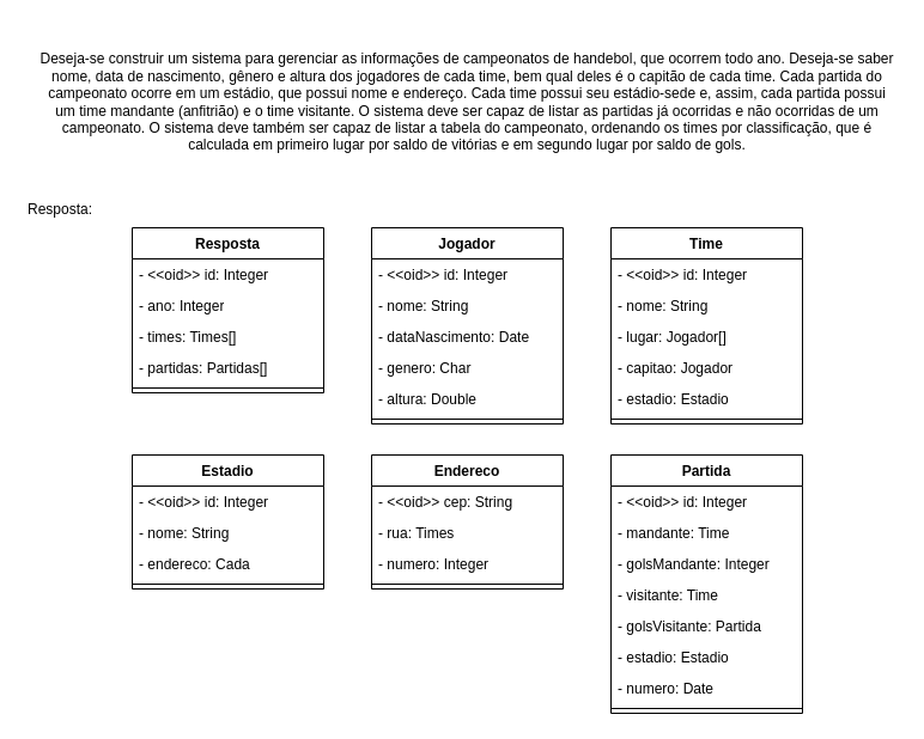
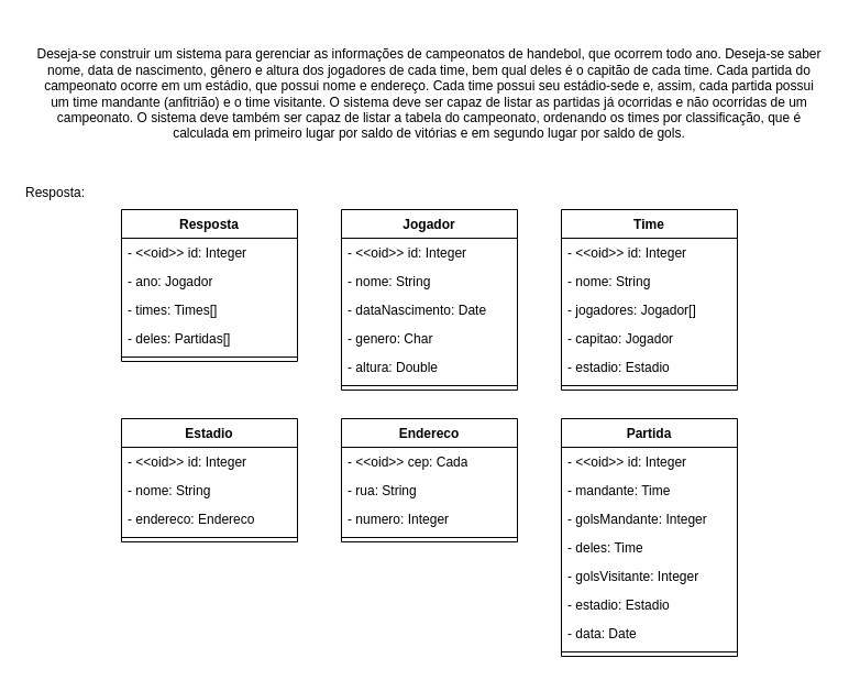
  <mxCell id="0" />
  <mxCell id="1" parent="0" />
  <mxCell id="2" value="Jogador" style="swimlane;fontStyle=1;align=center;verticalAlign=top;childLayout=stackLayout;horizontal=1;startSize=26;horizontalStack=0;resizeParent=1;resizeLast=0;collapsible=1;marginBottom=0;rounded=0;shadow=0;strokeWidth=1;" parent="1" vertex="1"><mxGeometry x="310" y="190" width="160" height="164" as="geometry"><mxRectangle x="230" y="140" width="160" height="26" as="alternateBounds" /></mxGeometry></mxCell>
  <mxCell id="3" value="- &lt;&lt;oid&gt;&gt; id: Integer" style="text;align=left;verticalAlign=top;spacingLeft=4;spacingRight=4;overflow=hidden;rotatable=0;points=[[0,0.5],[1,0.5]];portConstraint=eastwest;" vertex="1" parent="2"><mxGeometry y="26" width="160" height="26" as="geometry" /></mxCell>
  <mxCell id="4" value="- nome: String" style="text;align=left;verticalAlign=top;spacingLeft=4;spacingRight=4;overflow=hidden;rotatable=0;points=[[0,0.5],[1,0.5]];portConstraint=eastwest;" parent="2" vertex="1"><mxGeometry y="52" width="160" height="26" as="geometry" /></mxCell>
  <mxCell id="5" value="- dataNascimento: Date" style="text;align=left;verticalAlign=top;spacingLeft=4;spacingRight=4;overflow=hidden;rotatable=0;points=[[0,0.5],[1,0.5]];portConstraint=eastwest;rounded=0;shadow=0;html=0;" parent="2" vertex="1"><mxGeometry y="78" width="160" height="26" as="geometry" /></mxCell>
  <mxCell id="6" value="- genero: Char" style="text;align=left;verticalAlign=top;spacingLeft=4;spacingRight=4;overflow=hidden;rotatable=0;points=[[0,0.5],[1,0.5]];portConstraint=eastwest;rounded=0;shadow=0;html=0;" vertex="1" parent="2"><mxGeometry y="104" width="160" height="26" as="geometry" /></mxCell>
  <mxCell id="7" value="- altura: Double" style="text;align=left;verticalAlign=top;spacingLeft=4;spacingRight=4;overflow=hidden;rotatable=0;points=[[0,0.5],[1,0.5]];portConstraint=eastwest;rounded=0;shadow=0;html=0;" parent="2" vertex="1"><mxGeometry y="130" width="160" height="26" as="geometry" /></mxCell>
  <mxCell id="8" value="" style="line;html=1;strokeWidth=1;align=left;verticalAlign=middle;spacingTop=-1;spacingLeft=3;spacingRight=3;rotatable=0;labelPosition=right;points=[];portConstraint=eastwest;" parent="2" vertex="1"><mxGeometry y="156" width="160" height="8" as="geometry" /></mxCell>
  <mxCell id="9" value="Deseja-se construir um sistema para gerenciar as informações de campeonatos de&amp;nbsp;&lt;span dir=&quot;ltr&quot; role=&quot;presentation&quot; style=&quot;left: 14.06%; top: 33.75%; font-size: calc(var(--scale-factor)*11.3px); transform: scaleX(0.827);&quot;&gt;handebol, que ocorrem todo ano. Deseja-se saber nome, data de nascimento, gênero e altura dos&amp;nbsp;&lt;/span&gt;&lt;span dir=&quot;ltr&quot; role=&quot;presentation&quot; style=&quot;left: 14.06%; top: 35.39%; font-size: calc(var(--scale-factor)*11.3px); transform: scaleX(0.788);&quot;&gt;jogadores de cada time, bem qual deles é o capitão de cada time. Cada partida do campeonato ocorre&amp;nbsp;&lt;/span&gt;&lt;span dir=&quot;ltr&quot; role=&quot;presentation&quot; style=&quot;left: 14.06%; top: 37.03%; font-size: calc(var(--scale-factor)*11.3px); transform: scaleX(0.783);&quot;&gt;em um estádio, que possui nome e endereço. Cada time possui seu estádio-sede e, assim, cada partida&amp;nbsp;&lt;/span&gt;&lt;span dir=&quot;ltr&quot; role=&quot;presentation&quot; style=&quot;left: 14.06%; top: 38.66%; font-size: calc(var(--scale-factor)*11.3px); transform: scaleX(0.791);&quot;&gt;possui um time mandante (anfitrião) e o time visitante. O sistema deve ser capaz de listar as partidas&amp;nbsp;&lt;/span&gt;&lt;span dir=&quot;ltr&quot; role=&quot;presentation&quot; style=&quot;left: 14.06%; top: 40.32%; font-size: calc(var(--scale-factor)*11.3px); transform: scaleX(0.776);&quot;&gt;já ocorridas e não ocorridas de um campeonato. O sistema deve também ser capaz de listar a tabela do&amp;nbsp;&lt;/span&gt;&lt;span dir=&quot;ltr&quot; role=&quot;presentation&quot; style=&quot;left: 14.06%; top: 41.95%; font-size: calc(var(--scale-factor)*11.3px); transform: scaleX(0.811);&quot;&gt;campeonato, ordenando os times por classificação, que é calculada em primeiro lugar por saldo de&amp;nbsp;&lt;/span&gt;&lt;span dir=&quot;ltr&quot; role=&quot;presentation&quot; style=&quot;left: 14.06%; top: 43.59%; font-size: calc(var(--scale-factor)*11.3px); transform: scaleX(0.783);&quot;&gt;vitórias e em segundo lugar por saldo de gols.&lt;/span&gt;" style="text;html=1;strokeColor=none;fillColor=none;align=center;verticalAlign=middle;whiteSpace=wrap;rounded=0;" vertex="1" parent="1"><mxGeometry x="30" y="20" width="720" height="130" as="geometry" /></mxCell>
  <mxCell id="10" value="Resposta:" style="text;html=1;strokeColor=none;fillColor=none;align=center;verticalAlign=middle;whiteSpace=wrap;rounded=0;" vertex="1" parent="1"><mxGeometry x="20" y="160" width="60" height="30" as="geometry" /></mxCell>
  <mxCell id="11" value="Time" style="swimlane;fontStyle=1;align=center;verticalAlign=top;childLayout=stackLayout;horizontal=1;startSize=26;horizontalStack=0;resizeParent=1;resizeParentMax=0;resizeLast=0;collapsible=1;marginBottom=0;whiteSpace=wrap;html=1;" vertex="1" parent="1"><mxGeometry x="510" y="190" width="160" height="164" as="geometry" /></mxCell>
  <mxCell id="12" value="- &amp;lt;&amp;lt;oid&amp;gt;&amp;gt; id: Integer" style="text;strokeColor=none;fillColor=none;align=left;verticalAlign=top;spacingLeft=4;spacingRight=4;overflow=hidden;rotatable=0;points=[[0,0.5],[1,0.5]];portConstraint=eastwest;whiteSpace=wrap;html=1;" vertex="1" parent="11"><mxGeometry y="26" width="160" height="26" as="geometry" /></mxCell>
  <mxCell id="13" value="- nome: String" style="text;strokeColor=none;fillColor=none;align=left;verticalAlign=top;spacingLeft=4;spacingRight=4;overflow=hidden;rotatable=0;points=[[0,0.5],[1,0.5]];portConstraint=eastwest;whiteSpace=wrap;html=1;" vertex="1" parent="11"><mxGeometry y="52" width="160" height="26" as="geometry" /></mxCell>
- <mxCell id="14" value="- lugar: Jogador[]" style="text;strokeColor=none;fillColor=none;align=left;verticalAlign=top;spacingLeft=4;spacingRight=4;overflow=hidden;rotatable=0;points=[[0,0.5],[1,0.5]];portConstraint=eastwest;whiteSpace=wrap;html=1;" vertex="1" parent="11"><mxGeometry y="78" width="160" height="26" as="geometry" /></mxCell>
+ <mxCell id="14" value="- jogadores: Jogador[]" style="text;strokeColor=none;fillColor=none;align=left;verticalAlign=top;spacingLeft=4;spacingRight=4;overflow=hidden;rotatable=0;points=[[0,0.5],[1,0.5]];portConstraint=eastwest;whiteSpace=wrap;html=1;" vertex="1" parent="11"><mxGeometry y="78" width="160" height="26" as="geometry" /></mxCell>
  <mxCell id="15" value="- capitao: Jogador" style="text;strokeColor=none;fillColor=none;align=left;verticalAlign=top;spacingLeft=4;spacingRight=4;overflow=hidden;rotatable=0;points=[[0,0.5],[1,0.5]];portConstraint=eastwest;whiteSpace=wrap;html=1;" vertex="1" parent="11"><mxGeometry y="104" width="160" height="26" as="geometry" /></mxCell>
  <mxCell id="16" value="- estadio: Estadio" style="text;strokeColor=none;fillColor=none;align=left;verticalAlign=top;spacingLeft=4;spacingRight=4;overflow=hidden;rotatable=0;points=[[0,0.5],[1,0.5]];portConstraint=eastwest;whiteSpace=wrap;html=1;" vertex="1" parent="11"><mxGeometry y="130" width="160" height="26" as="geometry" /></mxCell>
  <mxCell id="17" value="" style="line;strokeWidth=1;fillColor=none;align=left;verticalAlign=middle;spacingTop=-1;spacingLeft=3;spacingRight=3;rotatable=0;labelPosition=right;points=[];portConstraint=eastwest;strokeColor=inherit;" vertex="1" parent="11"><mxGeometry y="156" width="160" height="8" as="geometry" /></mxCell>
  <mxCell id="18" value="Estadio" style="swimlane;fontStyle=1;align=center;verticalAlign=top;childLayout=stackLayout;horizontal=1;startSize=26;horizontalStack=0;resizeParent=1;resizeParentMax=0;resizeLast=0;collapsible=1;marginBottom=0;whiteSpace=wrap;html=1;" vertex="1" parent="1"><mxGeometry x="110" y="380" width="160" height="112" as="geometry" /></mxCell>
  <mxCell id="19" value="- &amp;lt;&amp;lt;oid&amp;gt;&amp;gt; id: Integer" style="text;strokeColor=none;fillColor=none;align=left;verticalAlign=top;spacingLeft=4;spacingRight=4;overflow=hidden;rotatable=0;points=[[0,0.5],[1,0.5]];portConstraint=eastwest;whiteSpace=wrap;html=1;" vertex="1" parent="18"><mxGeometry y="26" width="160" height="26" as="geometry" /></mxCell>
  <mxCell id="20" value="- nome: String" style="text;strokeColor=none;fillColor=none;align=left;verticalAlign=top;spacingLeft=4;spacingRight=4;overflow=hidden;rotatable=0;points=[[0,0.5],[1,0.5]];portConstraint=eastwest;whiteSpace=wrap;html=1;" vertex="1" parent="18"><mxGeometry y="52" width="160" height="26" as="geometry" /></mxCell>
- <mxCell id="21" value="- endereco: Cada" style="text;strokeColor=none;fillColor=none;align=left;verticalAlign=top;spacingLeft=4;spacingRight=4;overflow=hidden;rotatable=0;points=[[0,0.5],[1,0.5]];portConstraint=eastwest;whiteSpace=wrap;html=1;" vertex="1" parent="18"><mxGeometry y="78" width="160" height="26" as="geometry" /></mxCell>
+ <mxCell id="21" value="- endereco: Endereco" style="text;strokeColor=none;fillColor=none;align=left;verticalAlign=top;spacingLeft=4;spacingRight=4;overflow=hidden;rotatable=0;points=[[0,0.5],[1,0.5]];portConstraint=eastwest;whiteSpace=wrap;html=1;" vertex="1" parent="18"><mxGeometry y="78" width="160" height="26" as="geometry" /></mxCell>
  <mxCell id="22" value="" style="line;strokeWidth=1;fillColor=none;align=left;verticalAlign=middle;spacingTop=-1;spacingLeft=3;spacingRight=3;rotatable=0;labelPosition=right;points=[];portConstraint=eastwest;strokeColor=inherit;" vertex="1" parent="18"><mxGeometry y="104" width="160" height="8" as="geometry" /></mxCell>
  <mxCell id="23" value="Partida" style="swimlane;fontStyle=1;align=center;verticalAlign=top;childLayout=stackLayout;horizontal=1;startSize=26;horizontalStack=0;resizeParent=1;resizeParentMax=0;resizeLast=0;collapsible=1;marginBottom=0;whiteSpace=wrap;html=1;" vertex="1" parent="1"><mxGeometry x="510" y="380" width="160" height="216" as="geometry" /></mxCell>
  <mxCell id="24" value="- &amp;lt;&amp;lt;oid&amp;gt;&amp;gt; id: Integer" style="text;strokeColor=none;fillColor=none;align=left;verticalAlign=top;spacingLeft=4;spacingRight=4;overflow=hidden;rotatable=0;points=[[0,0.5],[1,0.5]];portConstraint=eastwest;whiteSpace=wrap;html=1;" vertex="1" parent="23"><mxGeometry y="26" width="160" height="26" as="geometry" /></mxCell>
  <mxCell id="25" value="- mandante: Time" style="text;strokeColor=none;fillColor=none;align=left;verticalAlign=top;spacingLeft=4;spacingRight=4;overflow=hidden;rotatable=0;points=[[0,0.5],[1,0.5]];portConstraint=eastwest;whiteSpace=wrap;html=1;" vertex="1" parent="23"><mxGeometry y="52" width="160" height="26" as="geometry" /></mxCell>
  <mxCell id="26" value="- golsMandante: Integer" style="text;strokeColor=none;fillColor=none;align=left;verticalAlign=top;spacingLeft=4;spacingRight=4;overflow=hidden;rotatable=0;points=[[0,0.5],[1,0.5]];portConstraint=eastwest;whiteSpace=wrap;html=1;" vertex="1" parent="23"><mxGeometry y="78" width="160" height="26" as="geometry" /></mxCell>
- <mxCell id="27" value="- visitante: Time" style="text;strokeColor=none;fillColor=none;align=left;verticalAlign=top;spacingLeft=4;spacingRight=4;overflow=hidden;rotatable=0;points=[[0,0.5],[1,0.5]];portConstraint=eastwest;whiteSpace=wrap;html=1;" vertex="1" parent="23"><mxGeometry y="104" width="160" height="26" as="geometry" /></mxCell>
- <mxCell id="28" value="- golsVisitante: Partida" style="text;strokeColor=none;fillColor=none;align=left;verticalAlign=top;spacingLeft=4;spacingRight=4;overflow=hidden;rotatable=0;points=[[0,0.5],[1,0.5]];portConstraint=eastwest;whiteSpace=wrap;html=1;" vertex="1" parent="23"><mxGeometry y="130" width="160" height="26" as="geometry" /></mxCell>
+ <mxCell id="27" value="- deles: Time" style="text;strokeColor=none;fillColor=none;align=left;verticalAlign=top;spacingLeft=4;spacingRight=4;overflow=hidden;rotatable=0;points=[[0,0.5],[1,0.5]];portConstraint=eastwest;whiteSpace=wrap;html=1;" vertex="1" parent="23"><mxGeometry y="104" width="160" height="26" as="geometry" /></mxCell>
+ <mxCell id="28" value="- golsVisitante: Integer" style="text;strokeColor=none;fillColor=none;align=left;verticalAlign=top;spacingLeft=4;spacingRight=4;overflow=hidden;rotatable=0;points=[[0,0.5],[1,0.5]];portConstraint=eastwest;whiteSpace=wrap;html=1;" vertex="1" parent="23"><mxGeometry y="130" width="160" height="26" as="geometry" /></mxCell>
  <mxCell id="29" value="- estadio: Estadio" style="text;strokeColor=none;fillColor=none;align=left;verticalAlign=top;spacingLeft=4;spacingRight=4;overflow=hidden;rotatable=0;points=[[0,0.5],[1,0.5]];portConstraint=eastwest;whiteSpace=wrap;html=1;" vertex="1" parent="23"><mxGeometry y="156" width="160" height="26" as="geometry" /></mxCell>
- <mxCell id="30" value="- numero: Date" style="text;strokeColor=none;fillColor=none;align=left;verticalAlign=top;spacingLeft=4;spacingRight=4;overflow=hidden;rotatable=0;points=[[0,0.5],[1,0.5]];portConstraint=eastwest;whiteSpace=wrap;html=1;" vertex="1" parent="23"><mxGeometry y="182" width="160" height="26" as="geometry" /></mxCell>
+ <mxCell id="30" value="- data: Date" style="text;strokeColor=none;fillColor=none;align=left;verticalAlign=top;spacingLeft=4;spacingRight=4;overflow=hidden;rotatable=0;points=[[0,0.5],[1,0.5]];portConstraint=eastwest;whiteSpace=wrap;html=1;" vertex="1" parent="23"><mxGeometry y="182" width="160" height="26" as="geometry" /></mxCell>
  <mxCell id="31" value="" style="line;strokeWidth=1;fillColor=none;align=left;verticalAlign=middle;spacingTop=-1;spacingLeft=3;spacingRight=3;rotatable=0;labelPosition=right;points=[];portConstraint=eastwest;strokeColor=inherit;" vertex="1" parent="23"><mxGeometry y="208" width="160" height="8" as="geometry" /></mxCell>
  <mxCell id="32" value="Resposta" style="swimlane;fontStyle=1;align=center;verticalAlign=top;childLayout=stackLayout;horizontal=1;startSize=26;horizontalStack=0;resizeParent=1;resizeParentMax=0;resizeLast=0;collapsible=1;marginBottom=0;whiteSpace=wrap;html=1;" vertex="1" parent="1"><mxGeometry x="110" y="190" width="160" height="138" as="geometry" /></mxCell>
  <mxCell id="33" value="- &amp;lt;&amp;lt;oid&amp;gt;&amp;gt; id: Integer" style="text;strokeColor=none;fillColor=none;align=left;verticalAlign=top;spacingLeft=4;spacingRight=4;overflow=hidden;rotatable=0;points=[[0,0.5],[1,0.5]];portConstraint=eastwest;whiteSpace=wrap;html=1;" vertex="1" parent="32"><mxGeometry y="26" width="160" height="26" as="geometry" /></mxCell>
- <mxCell id="34" value="- ano: Integer" style="text;strokeColor=none;fillColor=none;align=left;verticalAlign=top;spacingLeft=4;spacingRight=4;overflow=hidden;rotatable=0;points=[[0,0.5],[1,0.5]];portConstraint=eastwest;whiteSpace=wrap;html=1;" vertex="1" parent="32"><mxGeometry y="52" width="160" height="26" as="geometry" /></mxCell>
+ <mxCell id="34" value="- ano: Jogador" style="text;strokeColor=none;fillColor=none;align=left;verticalAlign=top;spacingLeft=4;spacingRight=4;overflow=hidden;rotatable=0;points=[[0,0.5],[1,0.5]];portConstraint=eastwest;whiteSpace=wrap;html=1;" vertex="1" parent="32"><mxGeometry y="52" width="160" height="26" as="geometry" /></mxCell>
  <mxCell id="35" value="- times: Times[]" style="text;strokeColor=none;fillColor=none;align=left;verticalAlign=top;spacingLeft=4;spacingRight=4;overflow=hidden;rotatable=0;points=[[0,0.5],[1,0.5]];portConstraint=eastwest;whiteSpace=wrap;html=1;" vertex="1" parent="32"><mxGeometry y="78" width="160" height="26" as="geometry" /></mxCell>
- <mxCell id="36" value="- partidas: Partidas[]" style="text;strokeColor=none;fillColor=none;align=left;verticalAlign=top;spacingLeft=4;spacingRight=4;overflow=hidden;rotatable=0;points=[[0,0.5],[1,0.5]];portConstraint=eastwest;whiteSpace=wrap;html=1;" vertex="1" parent="32"><mxGeometry y="104" width="160" height="26" as="geometry" /></mxCell>
+ <mxCell id="36" value="- deles: Partidas[]" style="text;strokeColor=none;fillColor=none;align=left;verticalAlign=top;spacingLeft=4;spacingRight=4;overflow=hidden;rotatable=0;points=[[0,0.5],[1,0.5]];portConstraint=eastwest;whiteSpace=wrap;html=1;" vertex="1" parent="32"><mxGeometry y="104" width="160" height="26" as="geometry" /></mxCell>
  <mxCell id="37" value="" style="line;strokeWidth=1;fillColor=none;align=left;verticalAlign=middle;spacingTop=-1;spacingLeft=3;spacingRight=3;rotatable=0;labelPosition=right;points=[];portConstraint=eastwest;strokeColor=inherit;" vertex="1" parent="32"><mxGeometry y="130" width="160" height="8" as="geometry" /></mxCell>
  <mxCell id="38" value="Endereco" style="swimlane;fontStyle=1;align=center;verticalAlign=top;childLayout=stackLayout;horizontal=1;startSize=26;horizontalStack=0;resizeParent=1;resizeParentMax=0;resizeLast=0;collapsible=1;marginBottom=0;whiteSpace=wrap;html=1;" vertex="1" parent="1"><mxGeometry x="310" y="380" width="160" height="112" as="geometry" /></mxCell>
- <mxCell id="39" value="- &amp;lt;&amp;lt;oid&amp;gt;&amp;gt; cep: String" style="text;strokeColor=none;fillColor=none;align=left;verticalAlign=top;spacingLeft=4;spacingRight=4;overflow=hidden;rotatable=0;points=[[0,0.5],[1,0.5]];portConstraint=eastwest;whiteSpace=wrap;html=1;" vertex="1" parent="38"><mxGeometry y="26" width="160" height="26" as="geometry" /></mxCell>
- <mxCell id="40" value="- rua: Times" style="text;strokeColor=none;fillColor=none;align=left;verticalAlign=top;spacingLeft=4;spacingRight=4;overflow=hidden;rotatable=0;points=[[0,0.5],[1,0.5]];portConstraint=eastwest;whiteSpace=wrap;html=1;" vertex="1" parent="38"><mxGeometry y="52" width="160" height="26" as="geometry" /></mxCell>
+ <mxCell id="39" value="- &amp;lt;&amp;lt;oid&amp;gt;&amp;gt; cep: Cada" style="text;strokeColor=none;fillColor=none;align=left;verticalAlign=top;spacingLeft=4;spacingRight=4;overflow=hidden;rotatable=0;points=[[0,0.5],[1,0.5]];portConstraint=eastwest;whiteSpace=wrap;html=1;" vertex="1" parent="38"><mxGeometry y="26" width="160" height="26" as="geometry" /></mxCell>
+ <mxCell id="40" value="- rua: String" style="text;strokeColor=none;fillColor=none;align=left;verticalAlign=top;spacingLeft=4;spacingRight=4;overflow=hidden;rotatable=0;points=[[0,0.5],[1,0.5]];portConstraint=eastwest;whiteSpace=wrap;html=1;" vertex="1" parent="38"><mxGeometry y="52" width="160" height="26" as="geometry" /></mxCell>
  <mxCell id="41" value="- numero: Integer" style="text;strokeColor=none;fillColor=none;align=left;verticalAlign=top;spacingLeft=4;spacingRight=4;overflow=hidden;rotatable=0;points=[[0,0.5],[1,0.5]];portConstraint=eastwest;whiteSpace=wrap;html=1;" vertex="1" parent="38"><mxGeometry y="78" width="160" height="26" as="geometry" /></mxCell>
  <mxCell id="42" value="" style="line;strokeWidth=1;fillColor=none;align=left;verticalAlign=middle;spacingTop=-1;spacingLeft=3;spacingRight=3;rotatable=0;labelPosition=right;points=[];portConstraint=eastwest;strokeColor=inherit;" vertex="1" parent="38"><mxGeometry y="104" width="160" height="8" as="geometry" /></mxCell>
